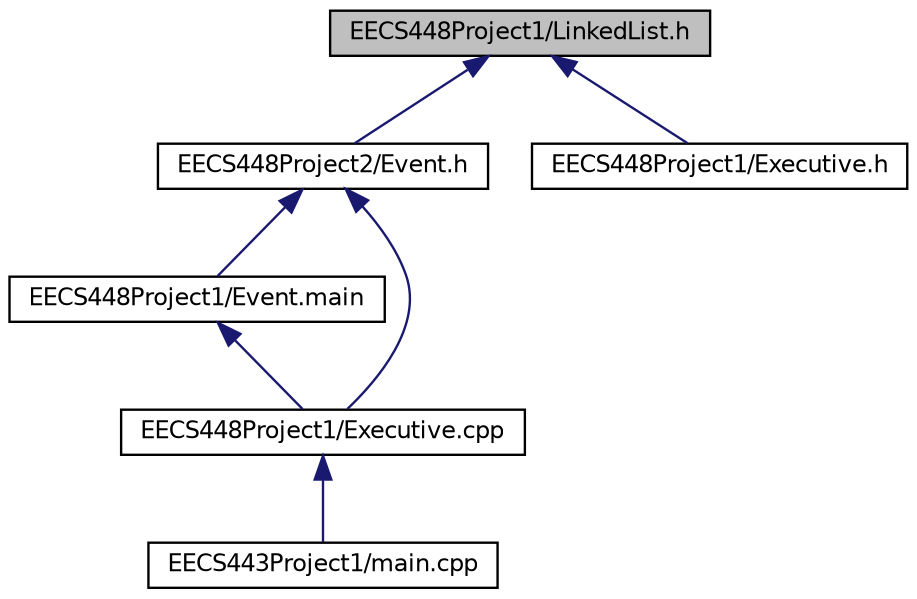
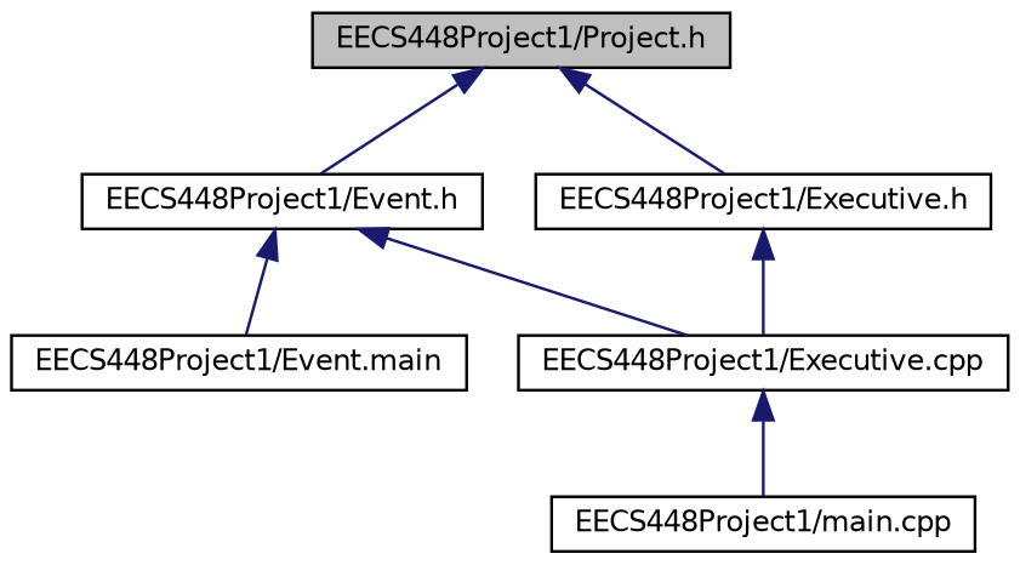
  digraph {
    node [color=black fillcolor=white fontname=Helvetica fontsize=10 shape=record style=filled]
    edge [color=midnightblue dir=back fontname=Helvetica fontsize=10 labelfontname=Helvetica labelfontsize=10 style=solid]
-   n1 [fillcolor=grey75 fontcolor=black height=0.2 label="EECS448Project1/LinkedList.h" width=0.4]
-   n2 [height=0.2 label="EECS448Project2/Event.h" width=0.4]
+   n1 [fillcolor=grey75 fontcolor=black height=0.2 label="EECS448Project1/Project.h" width=0.4]
+   n2 [height=0.2 label="EECS448Project1/Event.h" width=0.4]
    n3 [height=0.2 label="EECS448Project1/Executive.h" width=0.4]
    n4 [height=0.2 label="EECS448Project1/Event.main" width=0.4]
    n5 [height=0.2 label="EECS448Project1/Executive.cpp" width=0.4]
-   n6 [height=0.2 label="EECS443Project1/main.cpp" width=0.4]
+   n6 [height=0.2 label="EECS448Project1/main.cpp" width=0.4]
    n1 -> n2
    n1 -> n3
    n2 -> n4
    n2 -> n5
-   n4 -> n5
+   n3 -> n5
    n5 -> n6
  }
